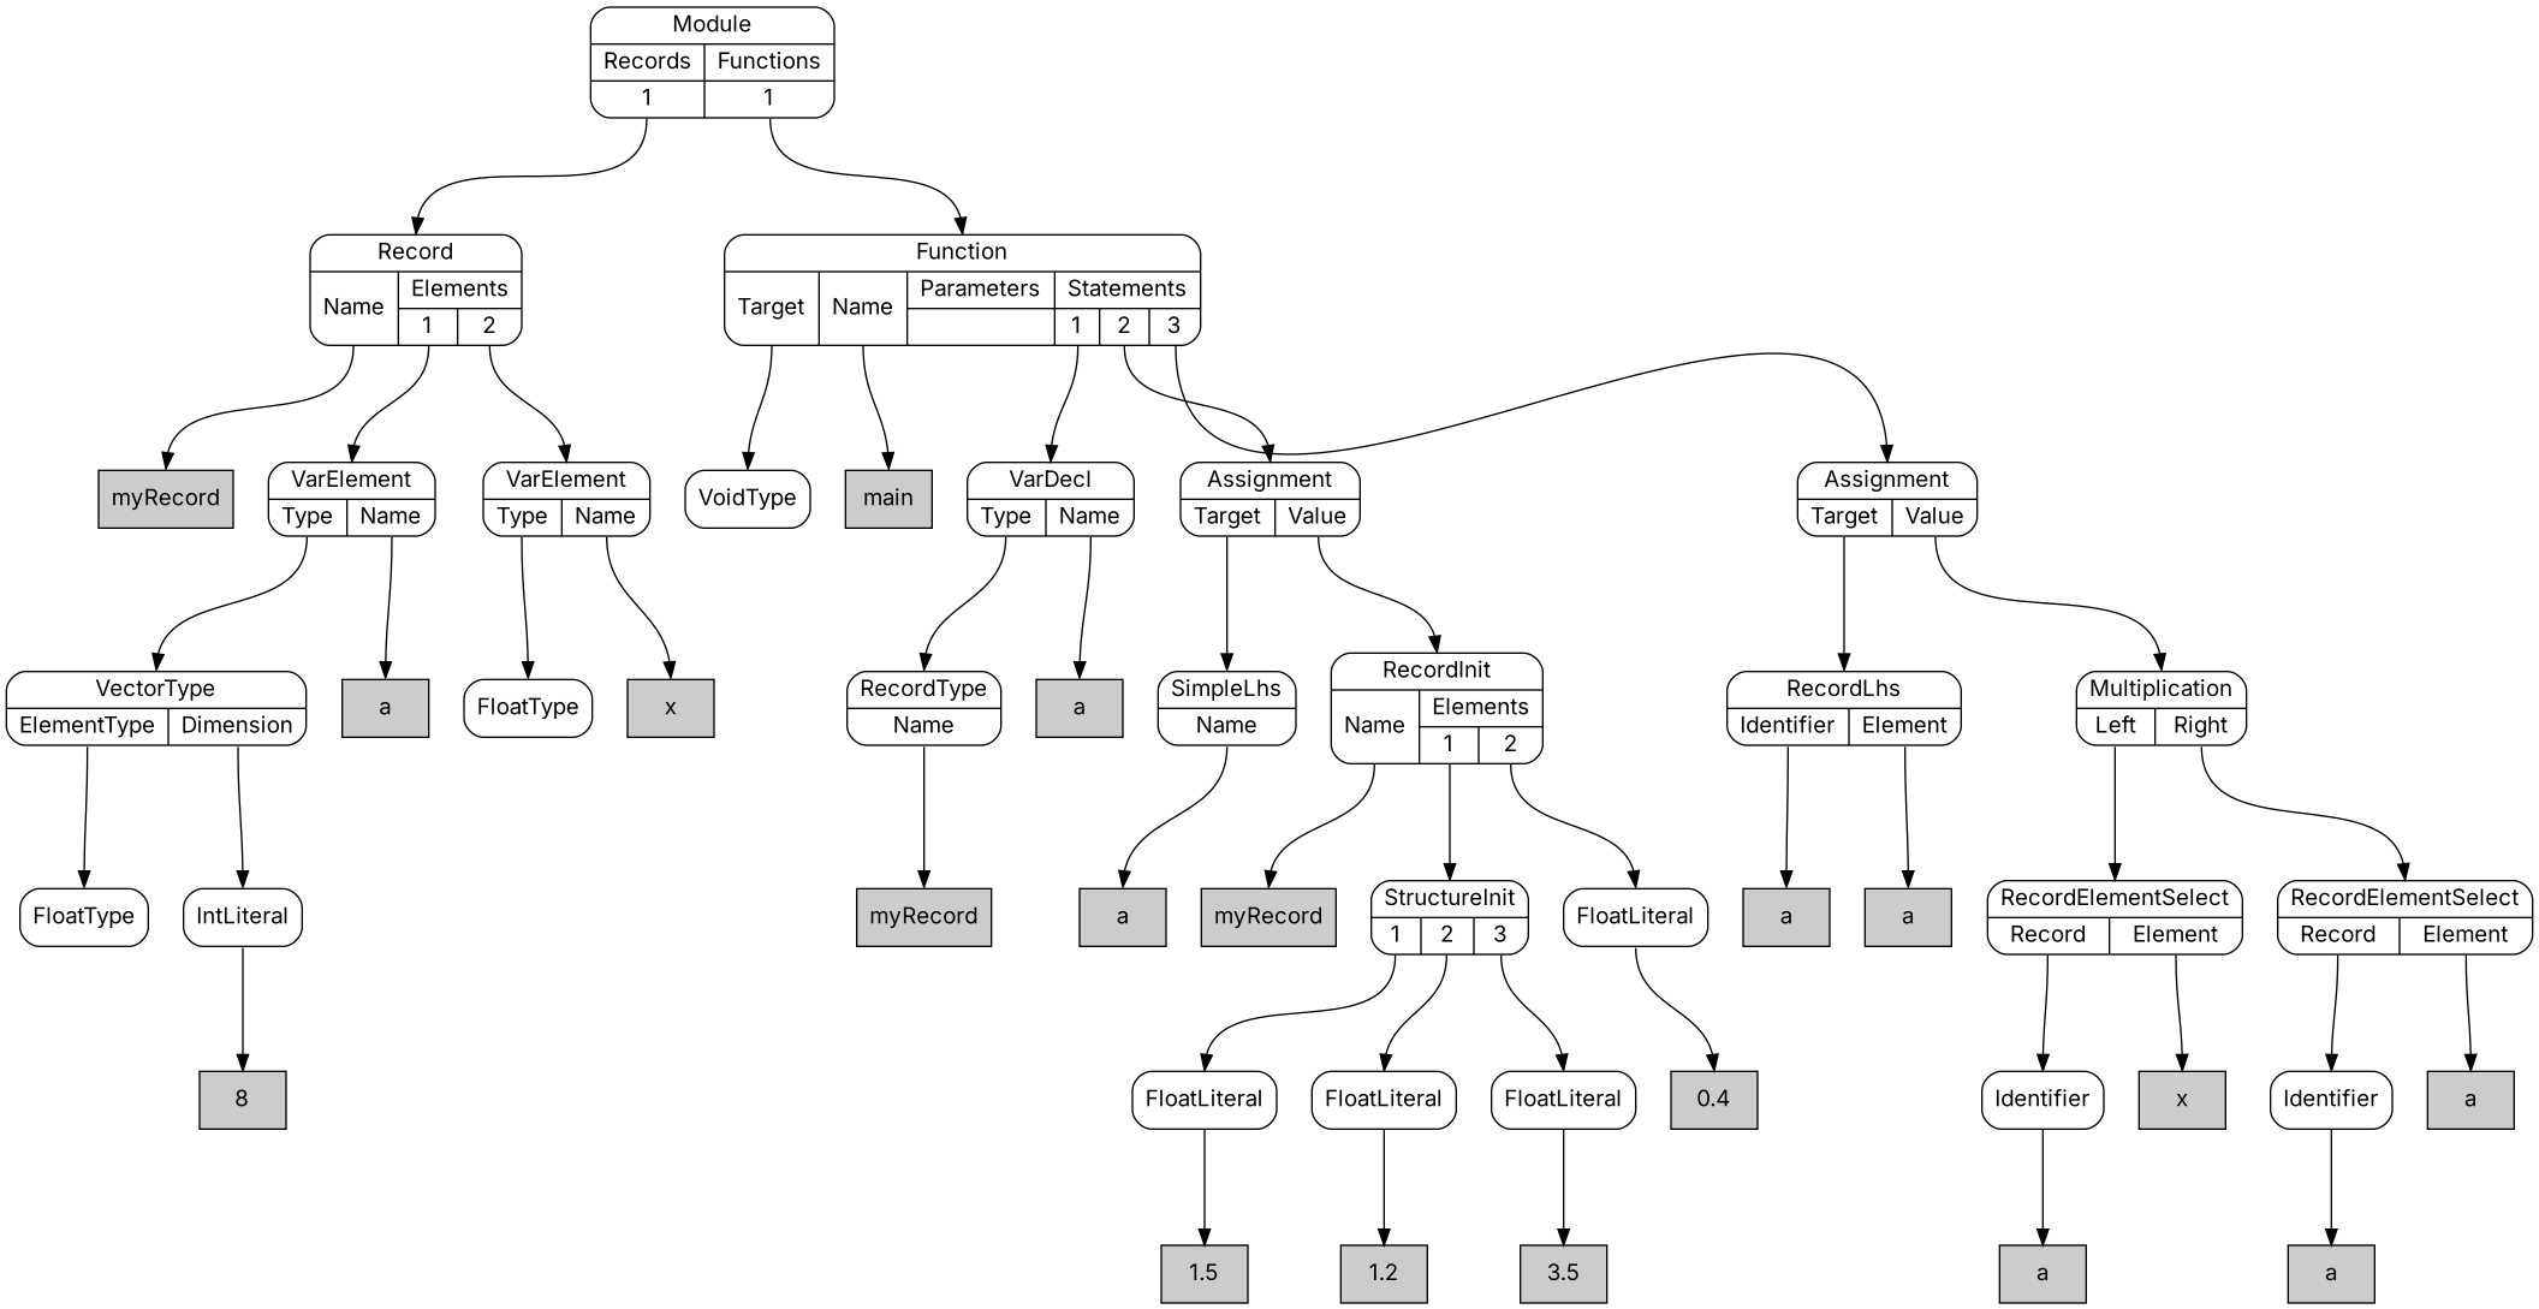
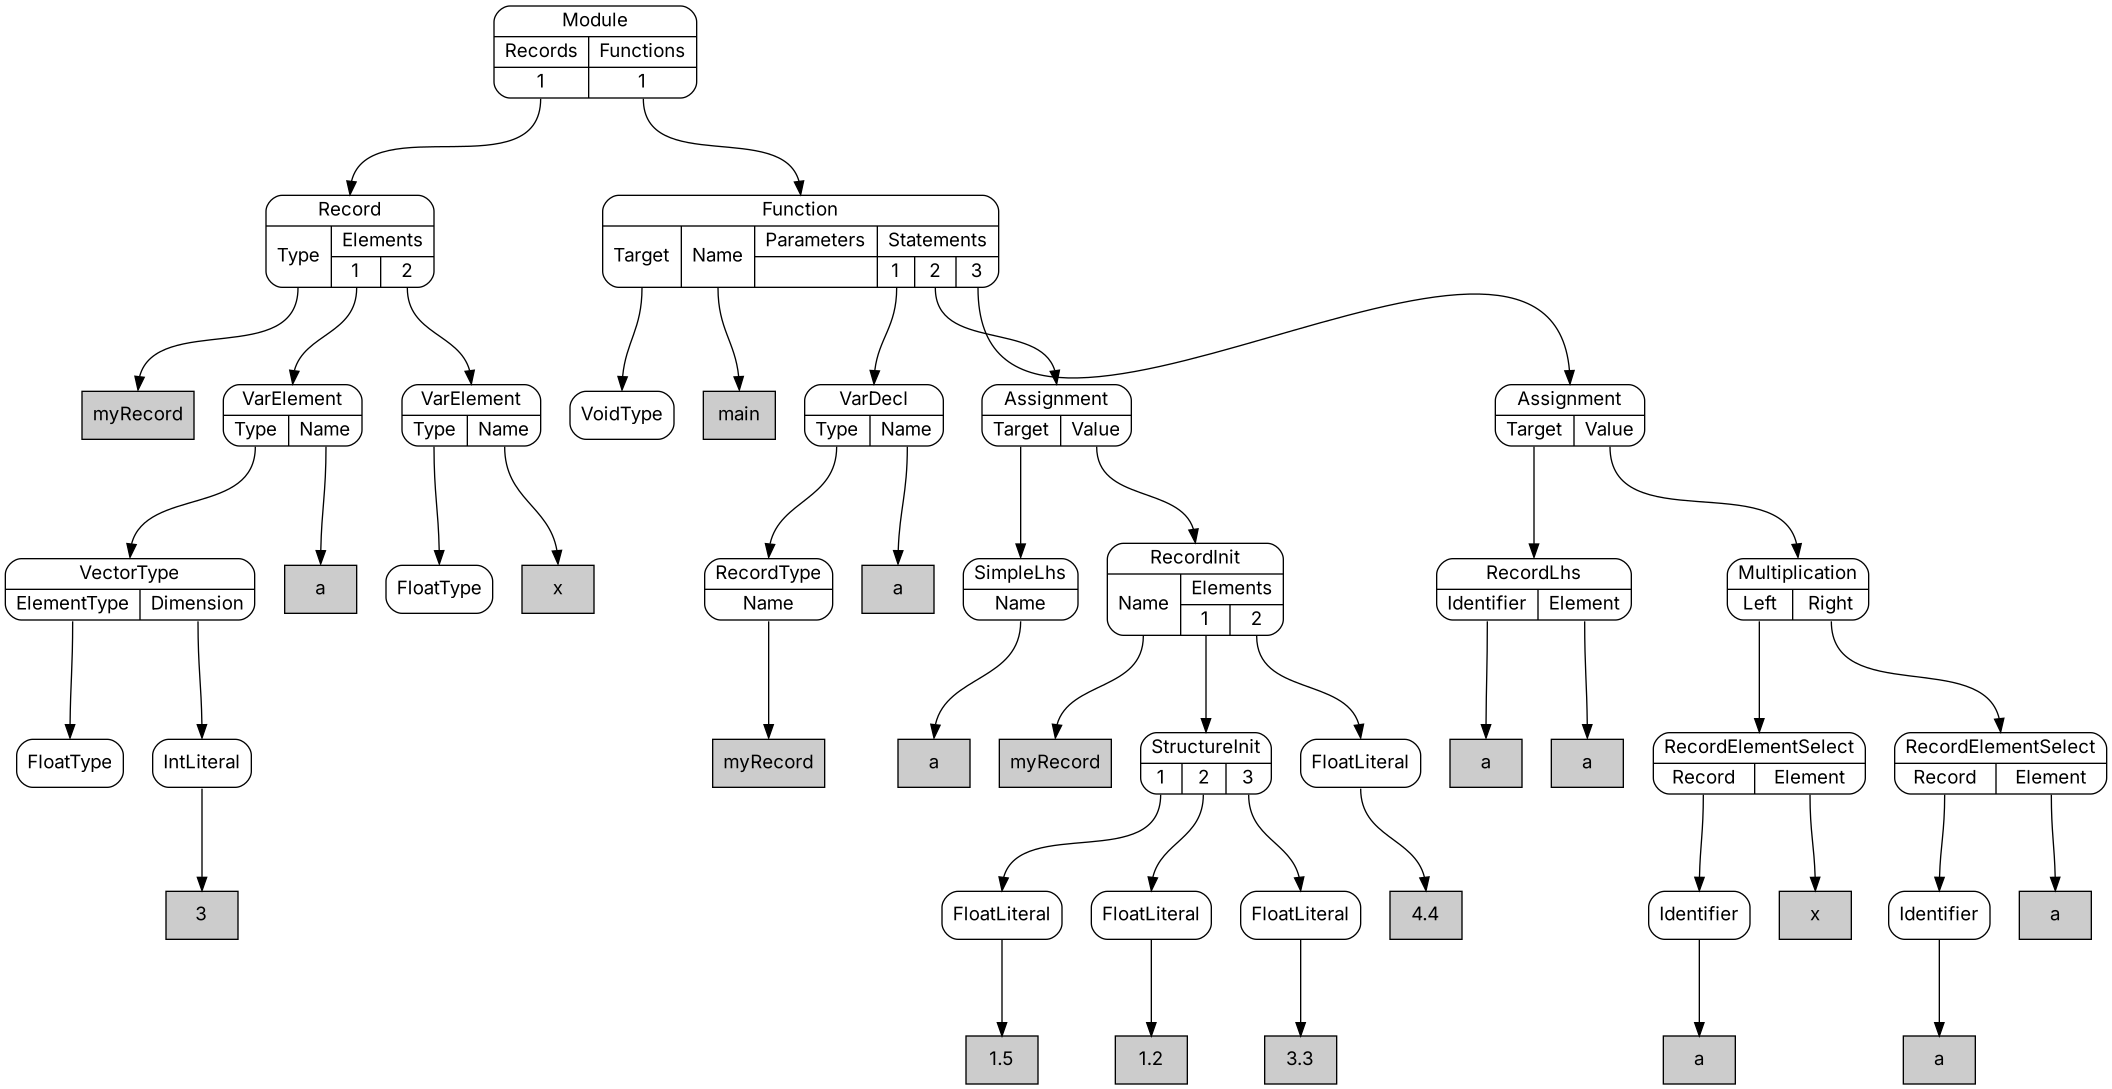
  digraph {
    fontname=Inter
    nodesep=0.3
    ordering=out
    ranksep=1
    node [fillcolor=white fontname=Inter shape=Mrecord style=filled]
    edge [fontname=Inter headport=n tailport="p0:s"]
    n1 [fillcolor="#cccccc" label=myRecord shape=box]
    n2 [label=FloatType]
-   n3 [fillcolor="#cccccc" label=8 shape=box]
+   n3 [fillcolor="#cccccc" label=3 shape=box]
    n4 [label=IntLiteral]
    n5 [label="{VectorType|{<p0>ElementType|<p1>Dimension}}"]
    n6 [fillcolor="#cccccc" label=a shape=box]
    n7 [label="{VarElement|{<p0>Type|<p1>Name}}"]
    n8 [label=FloatType]
    n9 [fillcolor="#cccccc" label=x shape=box]
    n10 [label="{VarElement|{<p0>Type|<p1>Name}}"]
-   n11 [label="{Record|{<p0>Name|{Elements|{<p1_0>1|<p1_1>2}}}}"]
+   n11 [label="{Record|{<p0>Type|{Elements|{<p1_0>1|<p1_1>2}}}}"]
    n12 [label=VoidType]
    n13 [fillcolor="#cccccc" label=main shape=box]
    n14 [fillcolor="#cccccc" label=myRecord shape=box]
    n15 [label="{RecordType|{<p0>Name}}"]
    n16 [fillcolor="#cccccc" label=a shape=box]
    n17 [label="{VarDecl|{<p0>Type|<p1>Name}}"]
    n18 [fillcolor="#cccccc" label=a shape=box]
    n19 [label="{SimpleLhs|{<p0>Name}}"]
    n20 [fillcolor="#cccccc" label=myRecord shape=box]
    n21 [fillcolor="#cccccc" label=1.5 shape=box]
    n22 [label=FloatLiteral]
    n23 [fillcolor="#cccccc" label=1.2 shape=box]
    n24 [label=FloatLiteral]
-   n25 [fillcolor="#cccccc" label=3.5 shape=box]
+   n25 [fillcolor="#cccccc" label=3.3 shape=box]
    n26 [label=FloatLiteral]
    n27 [label="{StructureInit|{<p0>1|<p1>2|<p2>3}}"]
-   n28 [fillcolor="#cccccc" label=0.4 shape=box]
+   n28 [fillcolor="#cccccc" label=4.4 shape=box]
    n29 [label=FloatLiteral]
    n30 [label="{RecordInit|{<p0>Name|{Elements|{<p1_0>1|<p1_1>2}}}}"]
    n31 [label="{Assignment|{<p0>Target|<p1>Value}}"]
    n32 [fillcolor="#cccccc" label=a shape=box]
    n33 [fillcolor="#cccccc" label=a shape=box]
    n34 [label="{RecordLhs|{<p0>Identifier|<p1>Element}}"]
    n35 [fillcolor="#cccccc" label=a shape=box]
    n36 [label=Identifier]
    n37 [fillcolor="#cccccc" label=x shape=box]
    n38 [label="{RecordElementSelect|{<p0>Record|<p1>Element}}"]
    n39 [fillcolor="#cccccc" label=a shape=box]
    n40 [label=Identifier]
    n41 [fillcolor="#cccccc" label=a shape=box]
    n42 [label="{RecordElementSelect|{<p0>Record|<p1>Element}}"]
    n43 [label="{Multiplication|{<p0>Left|<p1>Right}}"]
    n44 [label="{Assignment|{<p0>Target|<p1>Value}}"]
    n45 [label="{Function|{<p0>Target|<p1>Name|{Parameters|{}}|{Statements|{<p3_0>1|<p3_1>2|<p3_2>3}}}}"]
    n46 [label="{Module|{{Records|{<p0_0>1}}|{Functions|{<p1_0>1}}}}"]
    n4 -> n3 [tailport=s]
    n5 -> n2
    n5 -> n4 [tailport="p1:s"]
    n7 -> n5
    n7 -> n6 [tailport="p1:s"]
    n10 -> n8
    n10 -> n9 [tailport="p1:s"]
    n11 -> n1
    n11 -> n7 [tailport="p1_0:s"]
    n11 -> n10 [tailport="p1_1:s"]
    n15 -> n14
    n17 -> n15
    n17 -> n16 [tailport="p1:s"]
    n19 -> n18
    n22 -> n21 [tailport=s]
    n24 -> n23 [tailport=s]
    n26 -> n25 [tailport=s]
    n27 -> n22
    n27 -> n24 [tailport="p1:s"]
    n27 -> n26 [tailport="p2:s"]
    n29 -> n28 [tailport=s]
    n30 -> n20
    n30 -> n27 [tailport="p1_0:s"]
    n30 -> n29 [tailport="p1_1:s"]
    n31 -> n19
    n31 -> n30 [tailport="p1:s"]
    n34 -> n32
    n34 -> n33 [tailport="p1:s"]
    n36 -> n35 [tailport=s]
    n38 -> n36
    n38 -> n37 [tailport="p1:s"]
    n40 -> n39 [tailport=s]
    n42 -> n40
    n42 -> n41 [tailport="p1:s"]
    n43 -> n38
    n43 -> n42 [tailport="p1:s"]
    n44 -> n34
    n44 -> n43 [tailport="p1:s"]
    n45 -> n12
    n45 -> n13 [tailport="p1:s"]
    n45 -> n17 [tailport="p3_0:s"]
    n45 -> n31 [tailport="p3_1:s"]
    n45 -> n44 [tailport="p3_2:s"]
    n46 -> n11 [tailport="p0_0:s"]
    n46 -> n45 [tailport="p1_0:s"]
  }
